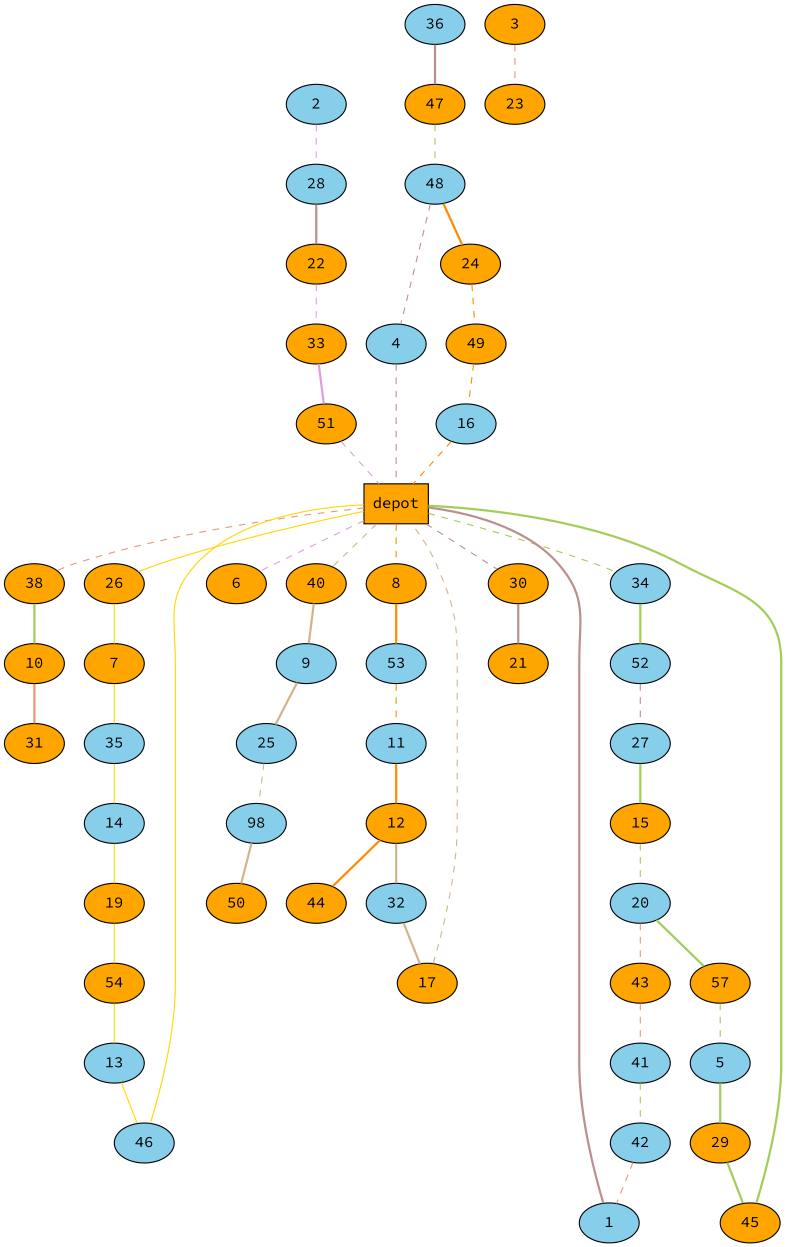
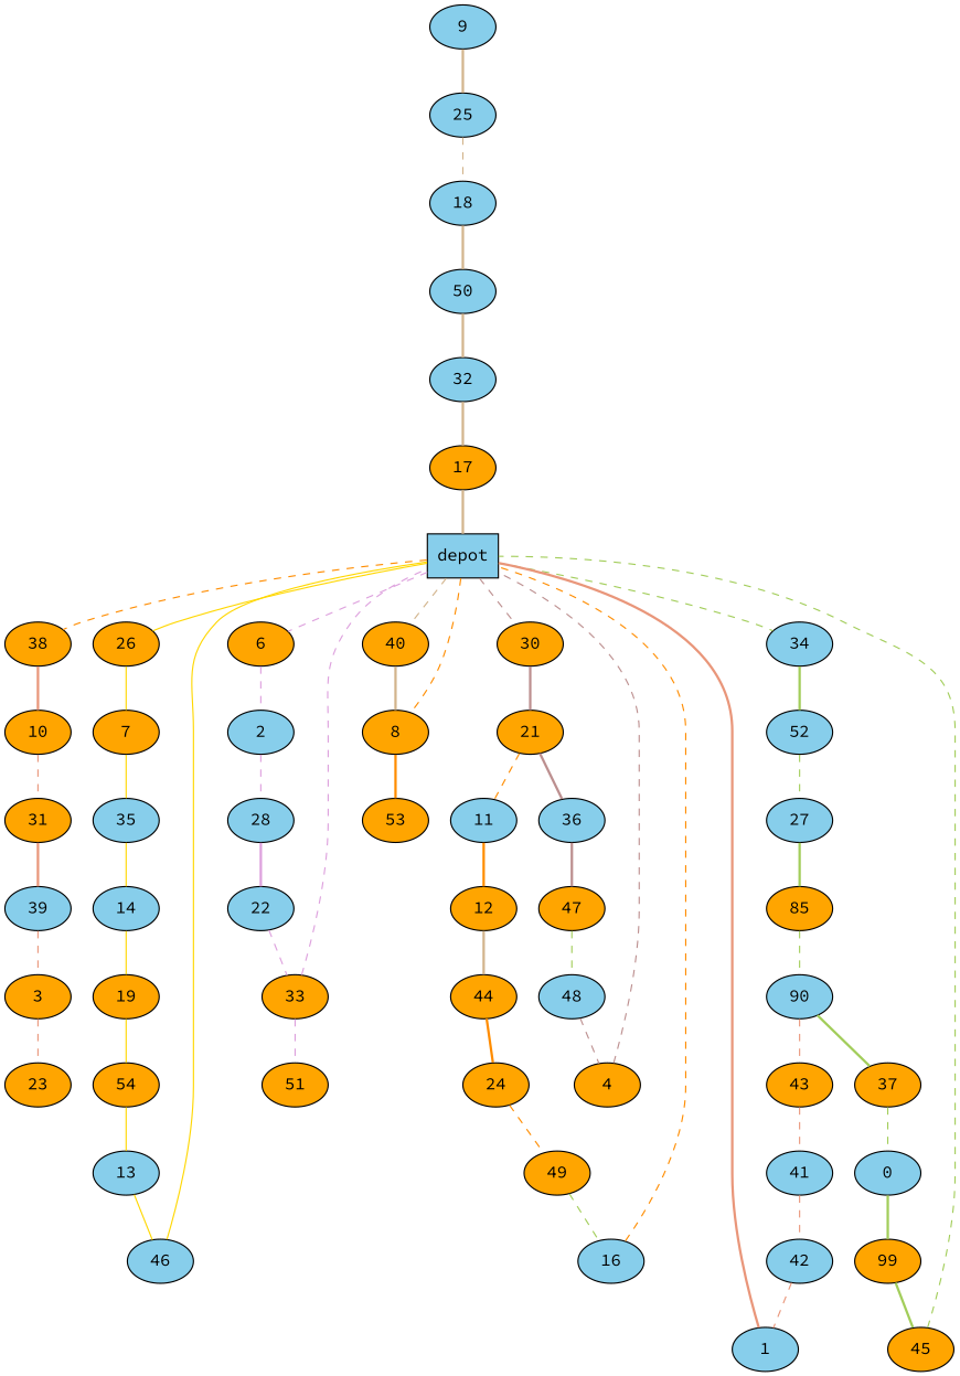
  graph {
    fontname="Source Code Pro"
    node [fillcolor=skyblue fontname="Source Code Pro" shape=ellipse style=filled]
    edge [color=darksalmon fontname="Source Code Pro" style=dashed]
-   n1 [fillcolor=orange label=depot shape=box]
+   n1 [label=depot shape=box]
    38 [fillcolor=orange]
    26 [fillcolor=orange]
    6 [fillcolor=orange]
    40 [fillcolor=orange]
    8 [fillcolor=orange]
    30 [fillcolor=orange]
    34
    10 [fillcolor=orange]
    7 [fillcolor=orange]
    2
    9
-   53
+   53 [fillcolor=orange]
    21 [fillcolor=orange]
    52
    31 [fillcolor=orange]
+   39
    3 [fillcolor=orange]
    23 [fillcolor=orange]
    43 [fillcolor=orange]
    41
    42
    1
    35
    14
    19 [fillcolor=orange]
    54 [fillcolor=orange]
    13
    46
    28
-   22 [fillcolor=orange]
+   22
    33 [fillcolor=orange]
    51 [fillcolor=orange]
    25
-   18 [label=98]
-   50 [fillcolor=orange]
+   18
+   50
    32
    17 [fillcolor=orange]
    11
    12 [fillcolor=orange]
    44 [fillcolor=orange]
    24 [fillcolor=orange]
    49 [fillcolor=orange]
    16
    36
    47 [fillcolor=orange]
    48
-   4
+   4 [fillcolor=orange]
    27
-   15 [fillcolor=orange]
-   20
-   37 [fillcolor=orange label=57]
-   5
-   29 [fillcolor=orange]
+   15 [fillcolor=orange label=85]
+   20 [label=90]
+   37 [fillcolor=orange]
+   5 [label=0]
+   29 [fillcolor=orange label=99]
    45 [fillcolor=orange]
-   n1 -- 38
+   n1 -- 38 [color=darkorange]
    n1 -- 26 [color=gold style=""]
    n1 -- 6 [color=plum]
    n1 -- 40 [color=tan]
    n1 -- 8 [color=darkorange]
    n1 -- 30 [color=rosybrown]
    n1 -- 34 [color=darkolivegreen3]
-   38 -- 10 [color=darkolivegreen3 style=bold]
+   38 -- 10 [style=bold]
    26 -- 7 [color=gold style=""]
-   40 -- 9 [color=tan style=bold]
+   6 -- 2 [color=plum]
+   40 -- 8 [color=tan style=bold]
    8 -- 53 [color=darkorange style=bold]
    30 -- 21 [color=rosybrown style=bold]
    34 -- 52 [color=darkolivegreen3 style=bold]
-   10 -- 31 [style=bold]
+   10 -- 31
    7 -- 35 [color=gold style=""]
    2 -- 28 [color=plum]
    9 -- 25 [color=tan style=bold]
-   53 -- 11 [color=darkorange]
-   52 -- 27 [color=rosybrown]
+   21 -- 11 [color=darkorange]
+   21 -- 36 [color=rosybrown style=bold]
+   52 -- 27 [color=darkolivegreen3]
+   31 -- 39 [style=bold]
+   39 -- 3
    3 -- 23
    43 -- 41
-   41 -- 42 [color=darkolivegreen3]
+   41 -- 42
    42 -- 1
-   1 -- n1 [color=rosybrown style=bold]
+   1 -- n1 [style=bold]
    35 -- 14 [color=gold style=""]
    14 -- 19 [color=gold style=""]
    19 -- 54 [color=gold style=""]
    54 -- 13 [color=gold style=""]
    13 -- 46 [color=gold style=""]
    46 -- n1 [color=gold style=""]
-   28 -- 22 [color=rosybrown style=bold]
+   28 -- 22 [color=plum style=bold]
    22 -- 33 [color=plum]
-   33 -- 51 [color=plum style=bold]
-   51 -- n1 [color=plum]
+   33 -- 51 [color=plum]
+   33 -- n1 [color=plum]
    25 -- 18 [color=tan]
    18 -- 50 [color=tan style=bold]
-   12 -- 32 [color=tan style=bold]
+   50 -- 32 [color=tan style=bold]
    32 -- 17 [color=tan style=bold]
-   17 -- n1 [color=tan]
+   17 -- n1 [color=tan style=bold]
    11 -- 12 [color=darkorange style=bold]
-   12 -- 44 [color=darkorange style=bold]
-   48 -- 24 [color=darkorange style=bold]
+   12 -- 44 [color=tan style=bold]
+   44 -- 24 [color=darkorange style=bold]
    24 -- 49 [color=darkorange]
-   49 -- 16 [color=darkorange]
+   49 -- 16 [color=darkolivegreen3]
    16 -- n1 [color=darkorange]
    36 -- 47 [color=rosybrown style=bold]
    47 -- 48 [color=darkolivegreen3]
    48 -- 4 [color=rosybrown]
    4 -- n1 [color=rosybrown]
    27 -- 15 [color=darkolivegreen3 style=bold]
    15 -- 20 [color=darkolivegreen3]
    20 -- 43
    20 -- 37 [color=darkolivegreen3 style=bold]
    37 -- 5 [color=darkolivegreen3]
    5 -- 29 [color=darkolivegreen3 style=bold]
    29 -- 45 [color=darkolivegreen3 style=bold]
-   45 -- n1 [color=darkolivegreen3 style=bold]
+   45 -- n1 [color=darkolivegreen3]
  }
